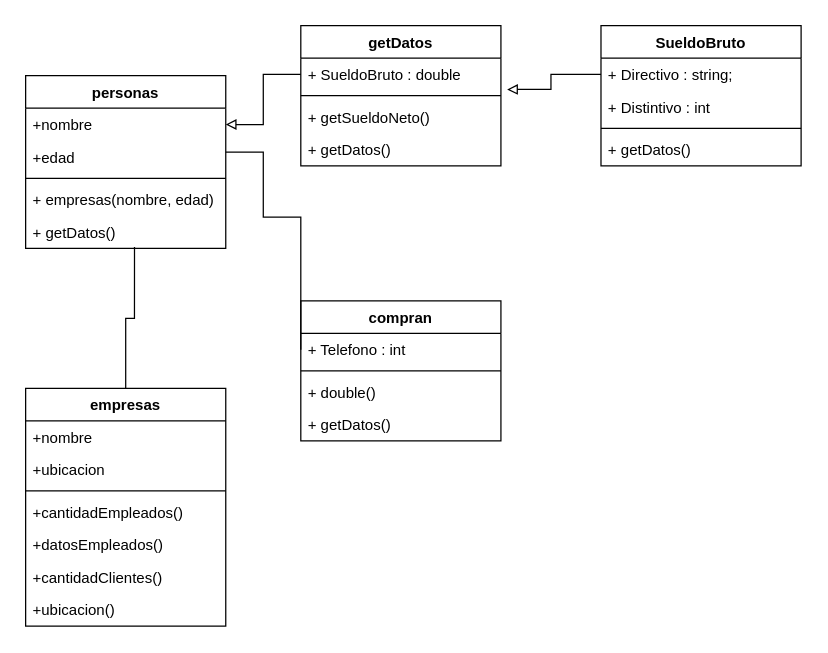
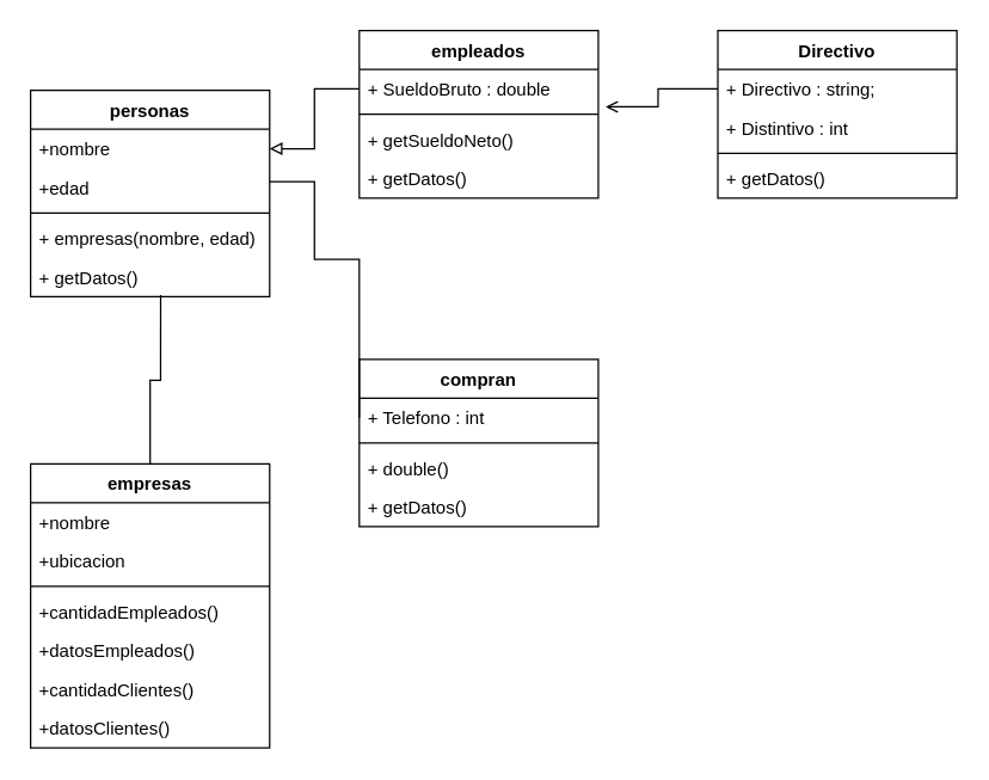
  <mxCell id="0" />
  <mxCell id="1" parent="0" />
  <mxCell id="2" value="compran" style="swimlane;fontStyle=1;align=center;verticalAlign=top;childLayout=stackLayout;horizontal=1;startSize=26;horizontalStack=0;resizeParent=1;resizeParentMax=0;resizeLast=0;collapsible=1;marginBottom=0;" vertex="1" parent="1"><mxGeometry x="240" y="240" width="160" height="112" as="geometry" /></mxCell>
  <mxCell id="3" value="+ Telefono : int" style="text;strokeColor=none;fillColor=none;align=left;verticalAlign=top;spacingLeft=4;spacingRight=4;overflow=hidden;rotatable=0;points=[[0,0.5],[1,0.5]];portConstraint=eastwest;" vertex="1" parent="2"><mxGeometry y="26" width="160" height="26" as="geometry" /></mxCell>
  <mxCell id="4" value="" style="line;strokeWidth=1;fillColor=none;align=left;verticalAlign=middle;spacingTop=-1;spacingLeft=3;spacingRight=3;rotatable=0;labelPosition=right;points=[];portConstraint=eastwest;" vertex="1" parent="2"><mxGeometry y="52" width="160" height="8" as="geometry" /></mxCell>
  <mxCell id="5" value="+ double()" style="text;strokeColor=none;fillColor=none;align=left;verticalAlign=top;spacingLeft=4;spacingRight=4;overflow=hidden;rotatable=0;points=[[0,0.5],[1,0.5]];portConstraint=eastwest;" vertex="1" parent="2"><mxGeometry y="60" width="160" height="26" as="geometry" /></mxCell>
  <mxCell id="6" value="+ getDatos()" style="text;strokeColor=none;fillColor=none;align=left;verticalAlign=top;spacingLeft=4;spacingRight=4;overflow=hidden;rotatable=0;points=[[0,0.5],[1,0.5]];portConstraint=eastwest;" vertex="1" parent="2"><mxGeometry y="86" width="160" height="26" as="geometry" /></mxCell>
  <mxCell id="7" value="personas" style="swimlane;fontStyle=1;align=center;verticalAlign=top;childLayout=stackLayout;horizontal=1;startSize=26;horizontalStack=0;resizeParent=1;resizeParentMax=0;resizeLast=0;collapsible=1;marginBottom=0;" vertex="1" parent="1"><mxGeometry x="20" y="60" width="160" height="138" as="geometry" /></mxCell>
  <mxCell id="8" value="+nombre" style="text;strokeColor=none;fillColor=none;align=left;verticalAlign=top;spacingLeft=4;spacingRight=4;overflow=hidden;rotatable=0;points=[[0,0.5],[1,0.5]];portConstraint=eastwest;" vertex="1" parent="7"><mxGeometry y="26" width="160" height="26" as="geometry" /></mxCell>
  <mxCell id="9" value="+edad" style="text;strokeColor=none;fillColor=none;align=left;verticalAlign=top;spacingLeft=4;spacingRight=4;overflow=hidden;rotatable=0;points=[[0,0.5],[1,0.5]];portConstraint=eastwest;" vertex="1" parent="7"><mxGeometry y="52" width="160" height="26" as="geometry" /></mxCell>
  <mxCell id="10" value="" style="line;strokeWidth=1;fillColor=none;align=left;verticalAlign=middle;spacingTop=-1;spacingLeft=3;spacingRight=3;rotatable=0;labelPosition=right;points=[];portConstraint=eastwest;" vertex="1" parent="7"><mxGeometry y="78" width="160" height="8" as="geometry" /></mxCell>
  <mxCell id="11" value="+ empresas(nombre, edad)" style="text;strokeColor=none;fillColor=none;align=left;verticalAlign=top;spacingLeft=4;spacingRight=4;overflow=hidden;rotatable=0;points=[[0,0.5],[1,0.5]];portConstraint=eastwest;" vertex="1" parent="7"><mxGeometry y="86" width="160" height="26" as="geometry" /></mxCell>
  <mxCell id="12" value="+ getDatos()" style="text;strokeColor=none;fillColor=none;align=left;verticalAlign=top;spacingLeft=4;spacingRight=4;overflow=hidden;rotatable=0;points=[[0,0.5],[1,0.5]];portConstraint=eastwest;" vertex="1" parent="7"><mxGeometry y="112" width="160" height="26" as="geometry" /></mxCell>
  <mxCell id="13" style="edgeStyle=orthogonalEdgeStyle;rounded=0;orthogonalLoop=1;jettySize=auto;html=1;endArrow=none;endFill=0;entryX=0.544;entryY=0.962;entryDx=0;entryDy=0;entryPerimeter=0;" edge="1" parent="1" source="14" target="12"><mxGeometry relative="1" as="geometry"><mxPoint x="90" y="180" as="targetPoint" /></mxGeometry></mxCell>
  <mxCell id="14" value="empresas" style="swimlane;fontStyle=1;align=center;verticalAlign=top;childLayout=stackLayout;horizontal=1;startSize=26;horizontalStack=0;resizeParent=1;resizeParentMax=0;resizeLast=0;collapsible=1;marginBottom=0;" vertex="1" parent="1"><mxGeometry x="20" y="310" width="160" height="190" as="geometry" /></mxCell>
  <mxCell id="15" value="+nombre" style="text;strokeColor=none;fillColor=none;align=left;verticalAlign=top;spacingLeft=4;spacingRight=4;overflow=hidden;rotatable=0;points=[[0,0.5],[1,0.5]];portConstraint=eastwest;" vertex="1" parent="14"><mxGeometry y="26" width="160" height="26" as="geometry" /></mxCell>
  <mxCell id="16" value="+ubicacion" style="text;strokeColor=none;fillColor=none;align=left;verticalAlign=top;spacingLeft=4;spacingRight=4;overflow=hidden;rotatable=0;points=[[0,0.5],[1,0.5]];portConstraint=eastwest;" vertex="1" parent="14"><mxGeometry y="52" width="160" height="26" as="geometry" /></mxCell>
  <mxCell id="17" value="" style="line;strokeWidth=1;fillColor=none;align=left;verticalAlign=middle;spacingTop=-1;spacingLeft=3;spacingRight=3;rotatable=0;labelPosition=right;points=[];portConstraint=eastwest;" vertex="1" parent="14"><mxGeometry y="78" width="160" height="8" as="geometry" /></mxCell>
  <mxCell id="18" value="+cantidadEmpleados()" style="text;strokeColor=none;fillColor=none;align=left;verticalAlign=top;spacingLeft=4;spacingRight=4;overflow=hidden;rotatable=0;points=[[0,0.5],[1,0.5]];portConstraint=eastwest;" vertex="1" parent="14"><mxGeometry y="86" width="160" height="26" as="geometry" /></mxCell>
  <mxCell id="19" value="+datosEmpleados()" style="text;strokeColor=none;fillColor=none;align=left;verticalAlign=top;spacingLeft=4;spacingRight=4;overflow=hidden;rotatable=0;points=[[0,0.5],[1,0.5]];portConstraint=eastwest;" vertex="1" parent="14"><mxGeometry y="112" width="160" height="26" as="geometry" /></mxCell>
  <mxCell id="20" value="+cantidadClientes()" style="text;strokeColor=none;fillColor=none;align=left;verticalAlign=top;spacingLeft=4;spacingRight=4;overflow=hidden;rotatable=0;points=[[0,0.5],[1,0.5]];portConstraint=eastwest;" vertex="1" parent="14"><mxGeometry y="138" width="160" height="26" as="geometry" /></mxCell>
- <mxCell id="21" value="+ubicacion()" style="text;strokeColor=none;fillColor=none;align=left;verticalAlign=top;spacingLeft=4;spacingRight=4;overflow=hidden;rotatable=0;points=[[0,0.5],[1,0.5]];portConstraint=eastwest;" vertex="1" parent="14"><mxGeometry y="164" width="160" height="26" as="geometry" /></mxCell>
- <mxCell id="22" value="getDatos" style="swimlane;fontStyle=1;align=center;verticalAlign=top;childLayout=stackLayout;horizontal=1;startSize=26;horizontalStack=0;resizeParent=1;resizeParentMax=0;resizeLast=0;collapsible=1;marginBottom=0;" vertex="1" parent="1"><mxGeometry x="240" y="20" width="160" height="112" as="geometry" /></mxCell>
+ <mxCell id="21" value="+datosClientes()" style="text;strokeColor=none;fillColor=none;align=left;verticalAlign=top;spacingLeft=4;spacingRight=4;overflow=hidden;rotatable=0;points=[[0,0.5],[1,0.5]];portConstraint=eastwest;" vertex="1" parent="14"><mxGeometry y="164" width="160" height="26" as="geometry" /></mxCell>
+ <mxCell id="22" value="empleados" style="swimlane;fontStyle=1;align=center;verticalAlign=top;childLayout=stackLayout;horizontal=1;startSize=26;horizontalStack=0;resizeParent=1;resizeParentMax=0;resizeLast=0;collapsible=1;marginBottom=0;" vertex="1" parent="1"><mxGeometry x="240" y="20" width="160" height="112" as="geometry" /></mxCell>
  <mxCell id="23" value="+ SueldoBruto : double" style="text;strokeColor=none;fillColor=none;align=left;verticalAlign=top;spacingLeft=4;spacingRight=4;overflow=hidden;rotatable=0;points=[[0,0.5],[1,0.5]];portConstraint=eastwest;" vertex="1" parent="22"><mxGeometry y="26" width="160" height="26" as="geometry" /></mxCell>
  <mxCell id="24" value="" style="line;strokeWidth=1;fillColor=none;align=left;verticalAlign=middle;spacingTop=-1;spacingLeft=3;spacingRight=3;rotatable=0;labelPosition=right;points=[];portConstraint=eastwest;" vertex="1" parent="22"><mxGeometry y="52" width="160" height="8" as="geometry" /></mxCell>
  <mxCell id="25" value="+ getSueldoNeto()" style="text;strokeColor=none;fillColor=none;align=left;verticalAlign=top;spacingLeft=4;spacingRight=4;overflow=hidden;rotatable=0;points=[[0,0.5],[1,0.5]];portConstraint=eastwest;" vertex="1" parent="22"><mxGeometry y="60" width="160" height="26" as="geometry" /></mxCell>
  <mxCell id="26" value="+ getDatos()" style="text;strokeColor=none;fillColor=none;align=left;verticalAlign=top;spacingLeft=4;spacingRight=4;overflow=hidden;rotatable=0;points=[[0,0.5],[1,0.5]];portConstraint=eastwest;" vertex="1" parent="22"><mxGeometry y="86" width="160" height="26" as="geometry" /></mxCell>
  <mxCell id="27" value="" style="edgeStyle=orthogonalEdgeStyle;rounded=0;orthogonalLoop=1;jettySize=auto;html=1;endArrow=block;endFill=0;" edge="1" parent="1" source="23" target="8"><mxGeometry relative="1" as="geometry" /></mxCell>
  <mxCell id="28" style="edgeStyle=orthogonalEdgeStyle;rounded=0;orthogonalLoop=1;jettySize=auto;html=1;exitX=0;exitY=0.5;exitDx=0;exitDy=0;endArrow=none;endFill=0;" edge="1" parent="1" source="3" target="9"><mxGeometry relative="1" as="geometry"><Array as="points"><mxPoint x="210" y="173" /><mxPoint x="210" y="121" /></Array></mxGeometry></mxCell>
- <mxCell id="29" style="edgeStyle=orthogonalEdgeStyle;rounded=0;orthogonalLoop=1;jettySize=auto;html=1;entryX=1.031;entryY=-0.346;entryDx=0;entryDy=0;entryPerimeter=0;exitX=0;exitY=0.5;exitDx=0;exitDy=0;endArrow=block;endFill=0;" edge="1" parent="1" source="31" target="25"><mxGeometry relative="1" as="geometry"><mxPoint x="470" y="85" as="sourcePoint" /></mxGeometry></mxCell>
- <mxCell id="30" value="SueldoBruto" style="swimlane;fontStyle=1;align=center;verticalAlign=top;childLayout=stackLayout;horizontal=1;startSize=26;horizontalStack=0;resizeParent=1;resizeParentMax=0;resizeLast=0;collapsible=1;marginBottom=0;" vertex="1" parent="1"><mxGeometry x="480" y="20" width="160" height="112" as="geometry" /></mxCell>
+ <mxCell id="29" style="edgeStyle=orthogonalEdgeStyle;rounded=0;orthogonalLoop=1;jettySize=auto;html=1;entryX=1.031;entryY=-0.346;entryDx=0;entryDy=0;entryPerimeter=0;exitX=0;exitY=0.5;exitDx=0;exitDy=0;endArrow=open;endFill=0;" edge="1" parent="1" source="31" target="25"><mxGeometry relative="1" as="geometry"><mxPoint x="470" y="85" as="sourcePoint" /></mxGeometry></mxCell>
+ <mxCell id="30" value="Directivo" style="swimlane;fontStyle=1;align=center;verticalAlign=top;childLayout=stackLayout;horizontal=1;startSize=26;horizontalStack=0;resizeParent=1;resizeParentMax=0;resizeLast=0;collapsible=1;marginBottom=0;" vertex="1" parent="1"><mxGeometry x="480" y="20" width="160" height="112" as="geometry" /></mxCell>
  <mxCell id="31" value="+ Directivo : string;" style="text;strokeColor=none;fillColor=none;align=left;verticalAlign=top;spacingLeft=4;spacingRight=4;overflow=hidden;rotatable=0;points=[[0,0.5],[1,0.5]];portConstraint=eastwest;" vertex="1" parent="30"><mxGeometry y="26" width="160" height="26" as="geometry" /></mxCell>
  <mxCell id="32" value="+ Distintivo : int" style="text;strokeColor=none;fillColor=none;align=left;verticalAlign=top;spacingLeft=4;spacingRight=4;overflow=hidden;rotatable=0;points=[[0,0.5],[1,0.5]];portConstraint=eastwest;" vertex="1" parent="30"><mxGeometry y="52" width="160" height="26" as="geometry" /></mxCell>
  <mxCell id="33" value="" style="line;strokeWidth=1;fillColor=none;align=left;verticalAlign=middle;spacingTop=-1;spacingLeft=3;spacingRight=3;rotatable=0;labelPosition=right;points=[];portConstraint=eastwest;" vertex="1" parent="30"><mxGeometry y="78" width="160" height="8" as="geometry" /></mxCell>
  <mxCell id="34" value="+ getDatos()" style="text;strokeColor=none;fillColor=none;align=left;verticalAlign=top;spacingLeft=4;spacingRight=4;overflow=hidden;rotatable=0;points=[[0,0.5],[1,0.5]];portConstraint=eastwest;" vertex="1" parent="30"><mxGeometry y="86" width="160" height="26" as="geometry" /></mxCell>
